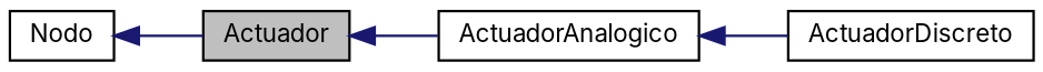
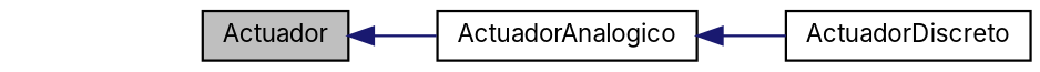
  digraph {
    fontname=Inter
    rankdir=LR
    node [color=black fillcolor=white fontname=Inter fontsize=10 shape=record style=filled]
    edge [color=midnightblue dir=back fontname=Inter fontsize=10 labelfontname=Helvetica labelfontsize=10 style=solid]
    n1 [fillcolor=grey75 fontcolor=black height=0.2 label=Actuador width=0.4]
    n2 [height=0.2 label=ActuadorAnalogico width=0.4]
    n3 [height=0.2 label=ActuadorDiscreto width=0.4]
-   n4 [height=0.2 label=Nodo width=0.4]
    n1 -> n2
    n2 -> n3
-   n4 -> n1
  }
